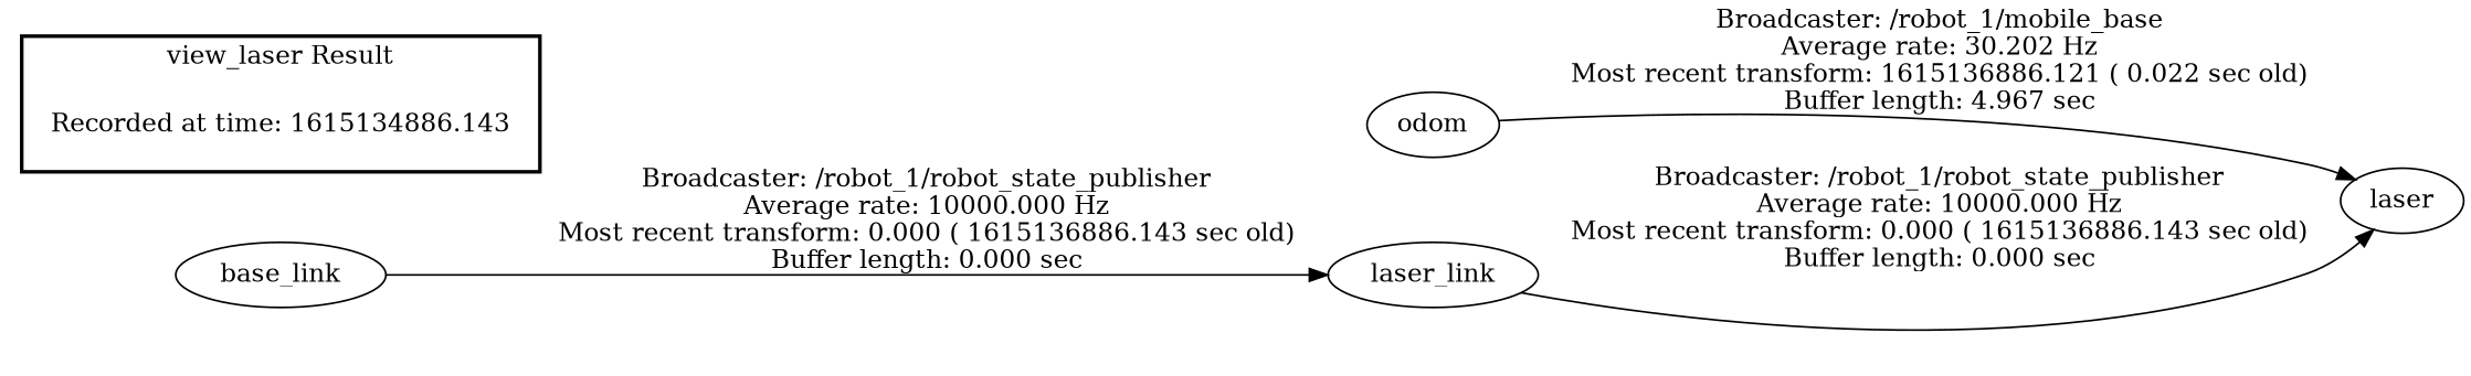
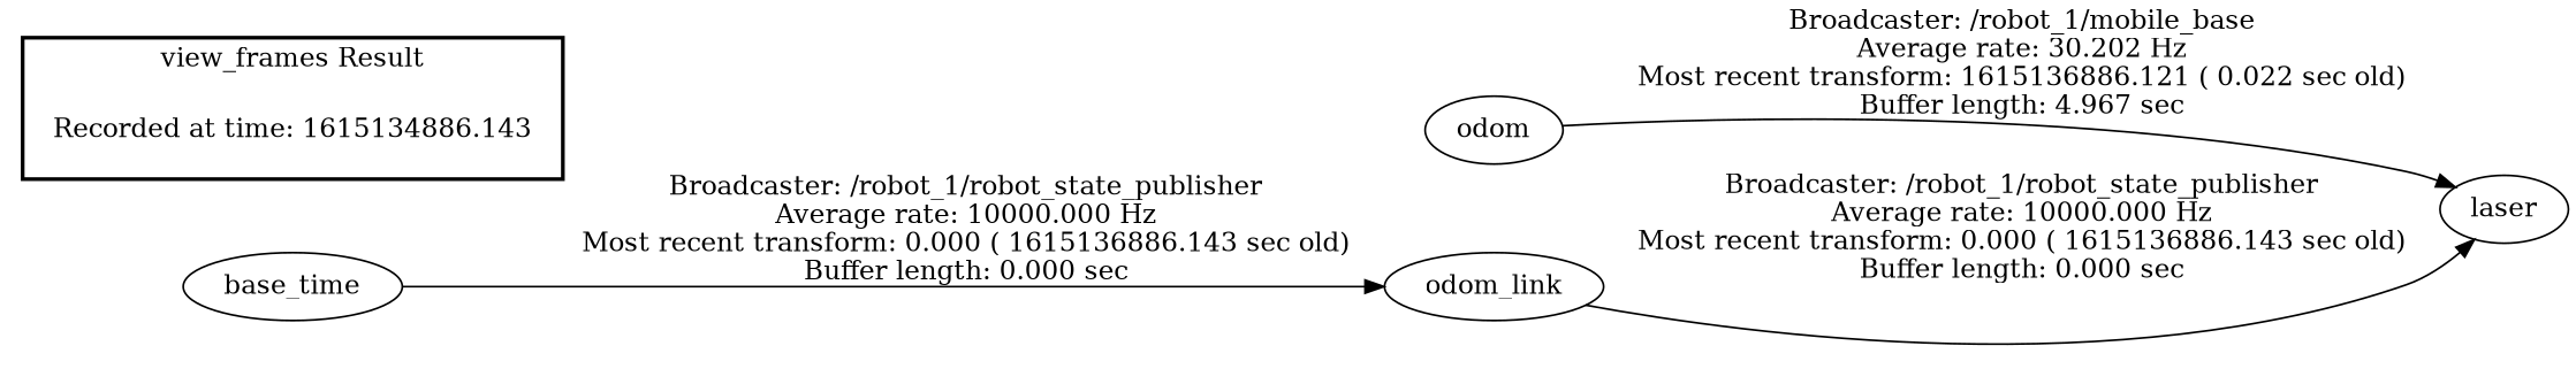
  digraph {
    fontname="DejaVu Serif"
    rankdir=LR
    node [fontname="DejaVu Serif"]
    edge [fontname="DejaVu Serif"]
    n1 [label="Recorded at time: 1615134886.143" shape=plaintext]
    odom
-   base_link
-   laser_link
+   base_link [label=base_time]
+   laser_link [label=odom_link]
    laser
    subgraph cluster_1 {
      color=black
-     label="view_laser Result"
+     label="view_frames Result"
      style=bold
      n1
    }
    n1 -> odom [style=invis]
    odom -> laser [label="Broadcaster: /robot_1/mobile_base\nAverage rate: 30.202 Hz\nMost recent transform: 1615136886.121 ( 0.022 sec old)\nBuffer length: 4.967 sec\n"]
    base_link -> laser_link [label="Broadcaster: /robot_1/robot_state_publisher\nAverage rate: 10000.000 Hz\nMost recent transform: 0.000 ( 1615136886.143 sec old)\nBuffer length: 0.000 sec\n"]
    laser_link -> laser [label="Broadcaster: /robot_1/robot_state_publisher\nAverage rate: 10000.000 Hz\nMost recent transform: 0.000 ( 1615136886.143 sec old)\nBuffer length: 0.000 sec\n"]
  }
